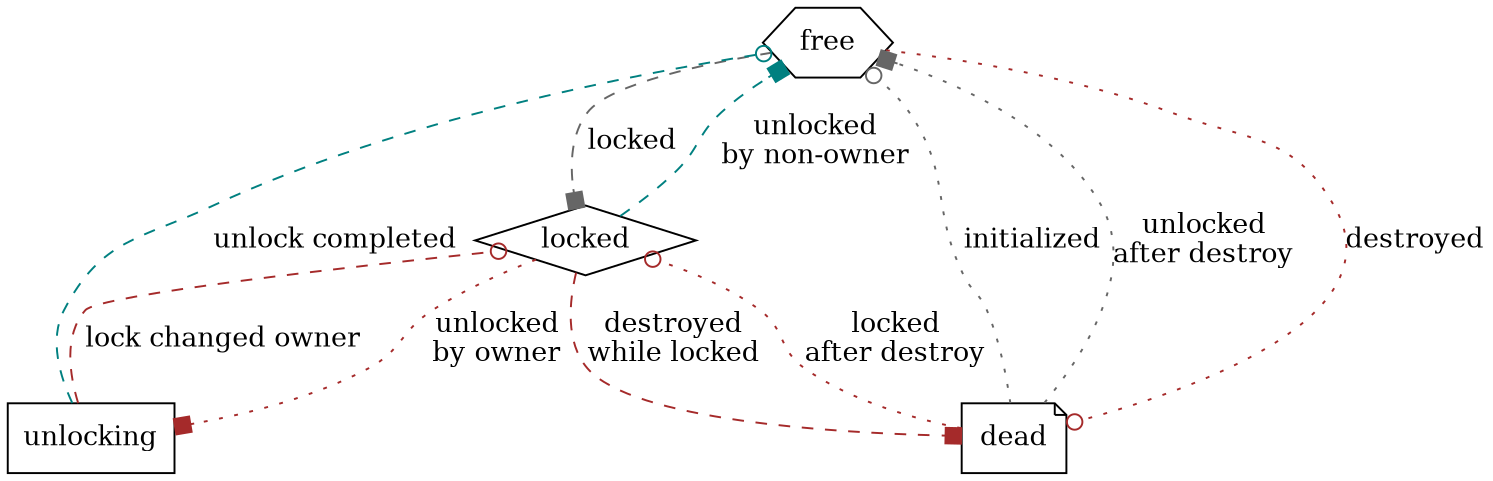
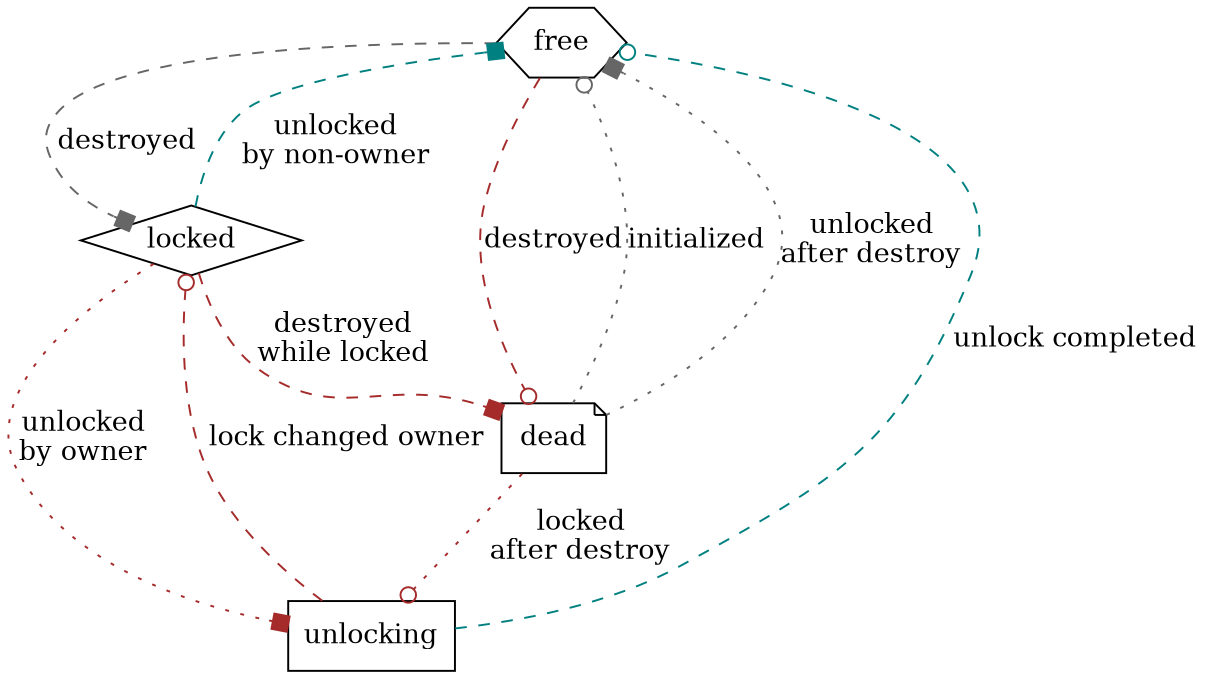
  digraph {
    edge [arrowhead=box color=brown style=dashed]
    free [shape=hexagon]
    locked [shape=diamond]
    dead [shape=note]
    unlocking [shape=box]
-   free -> locked [color=gray40 label=locked]
-   free -> dead [arrowhead=odot label=destroyed style=dotted]
+   free -> locked [color=gray40 label=destroyed]
+   free -> dead [arrowhead=odot label=destroyed]
    locked -> free [color=teal label="unlocked\nby non-owner"]
    locked -> dead [label="destroyed\nwhile locked"]
    locked -> unlocking [label="unlocked\nby owner" style=dotted]
    dead -> free [arrowhead=odot color=gray40 label=initialized style=dotted]
    dead -> free [color=gray40 label="unlocked\nafter destroy" style=dotted]
-   dead -> locked [arrowhead=odot label="locked\nafter destroy" style=dotted]
+   dead -> unlocking [arrowhead=odot label="locked\nafter destroy" style=dotted]
    unlocking -> free [arrowhead=odot color=teal label="unlock completed"]
    unlocking -> locked [arrowhead=odot label="lock changed owner"]
  }
